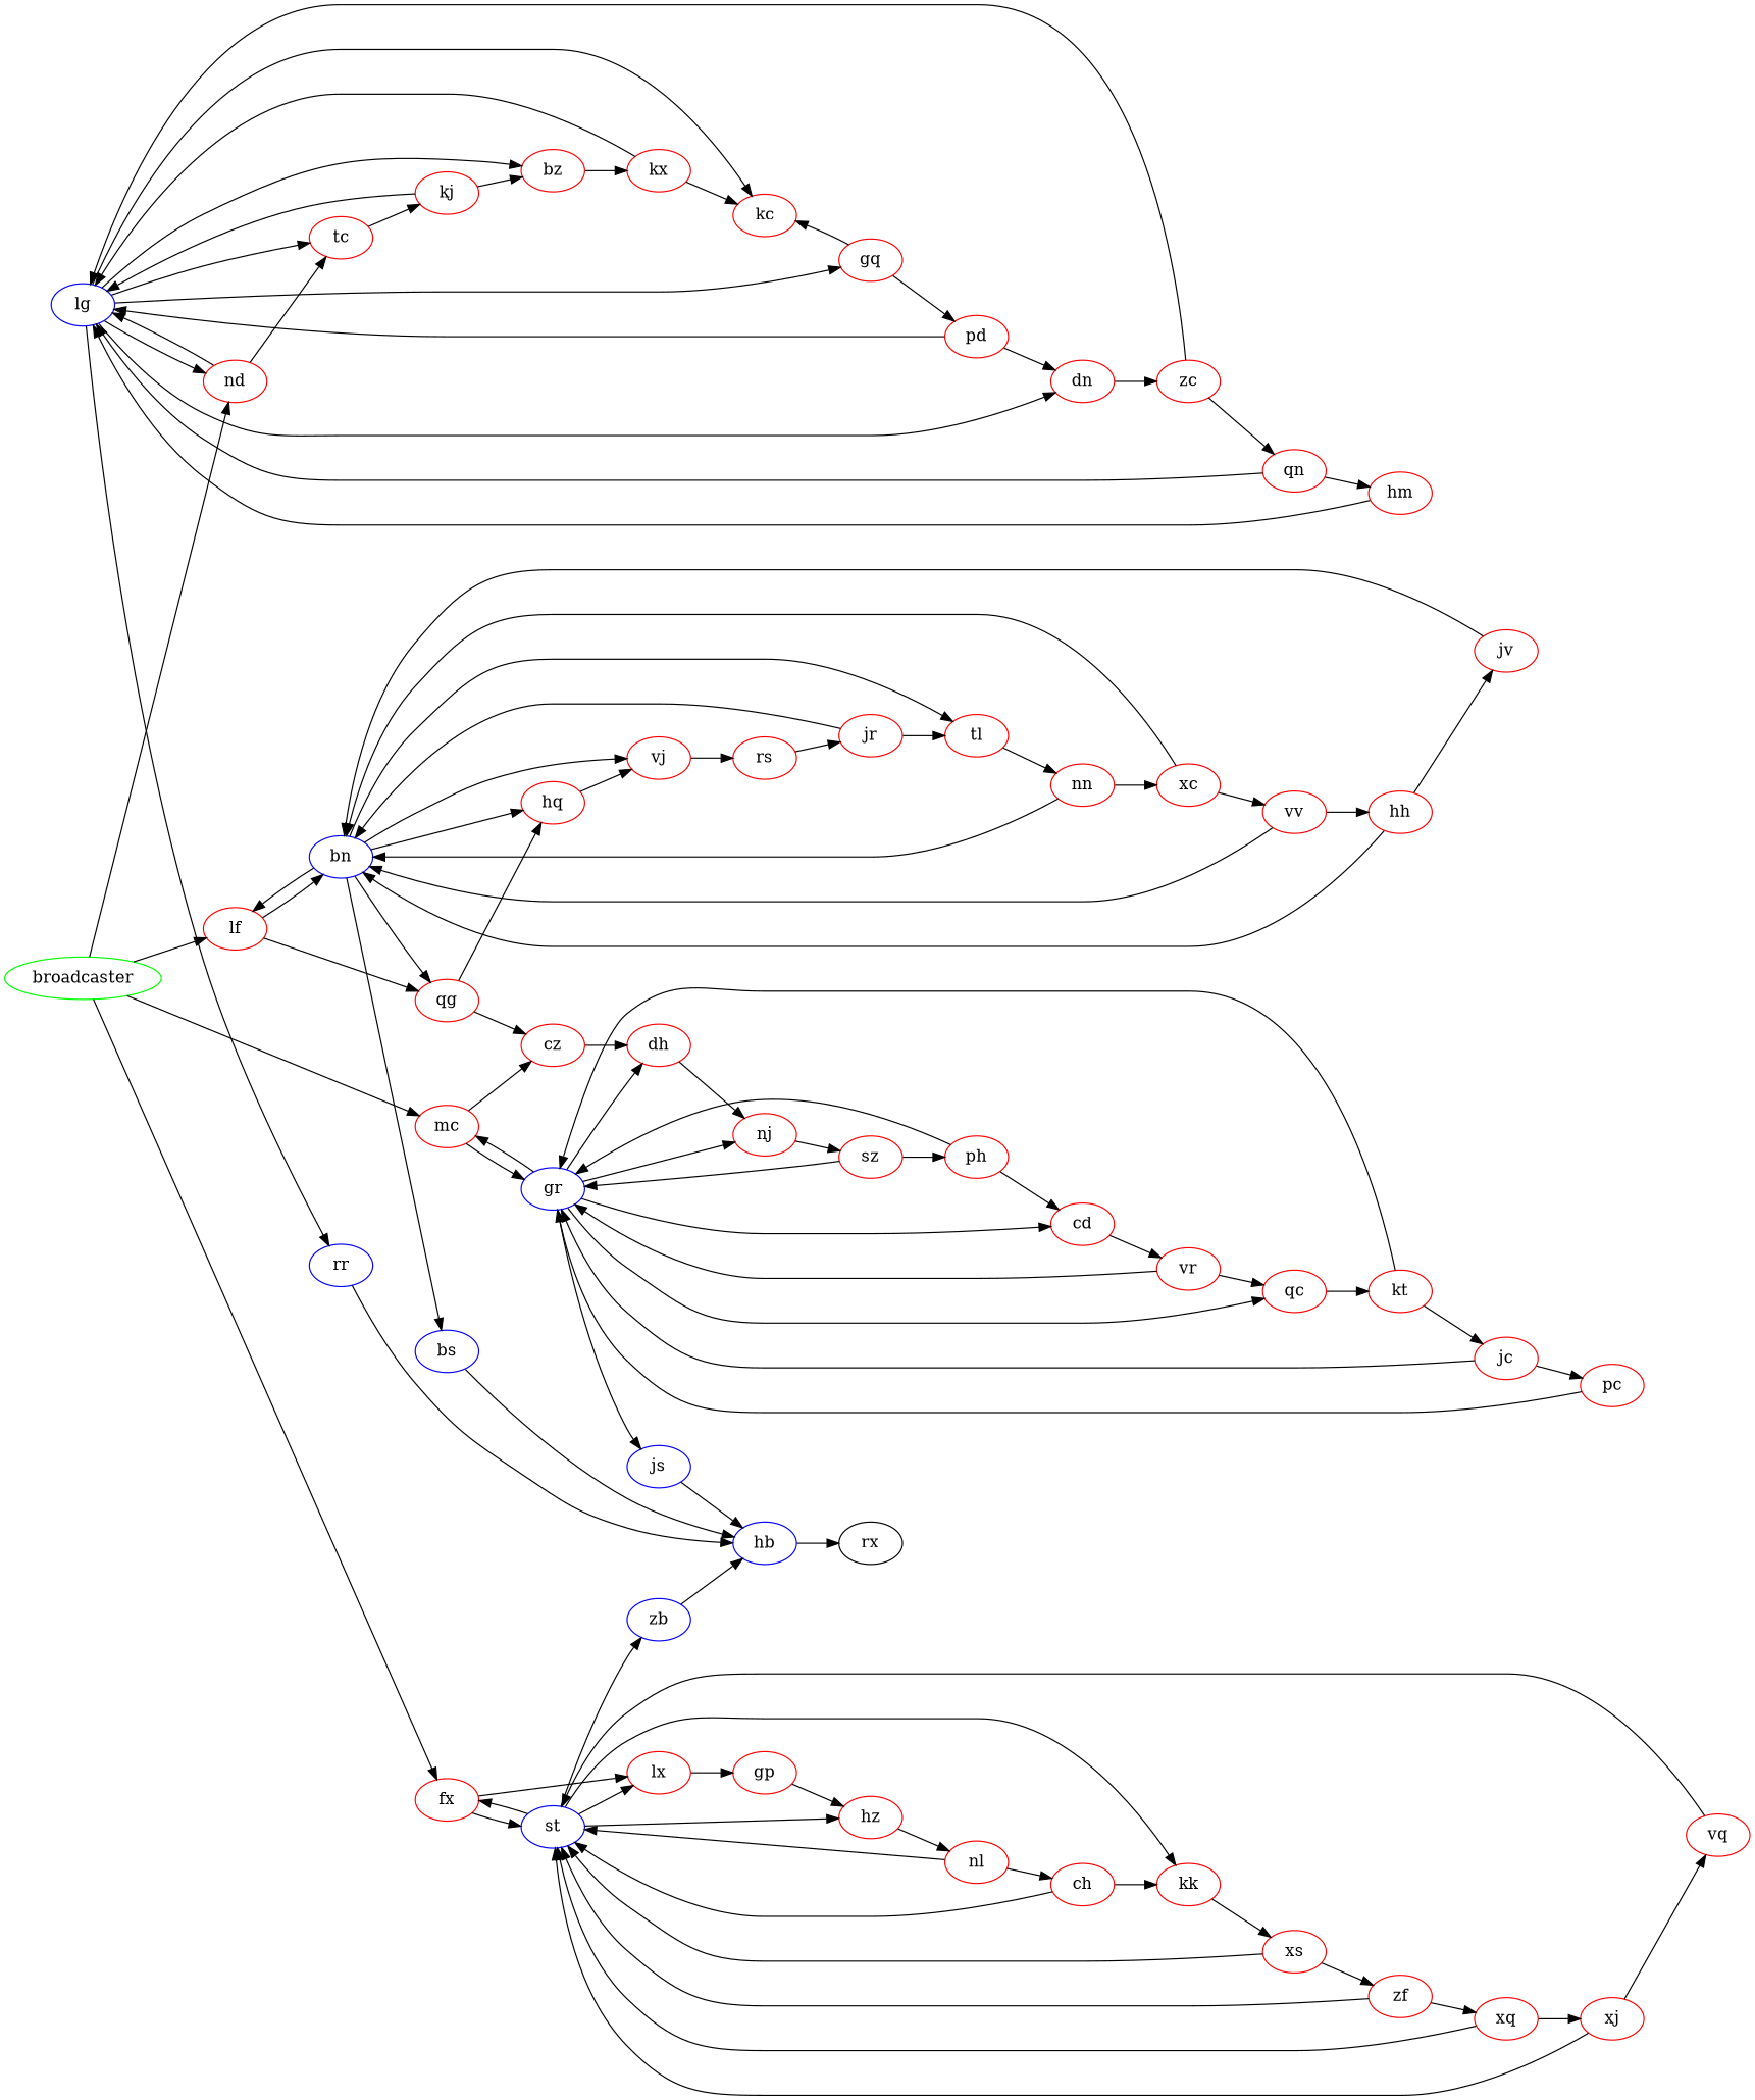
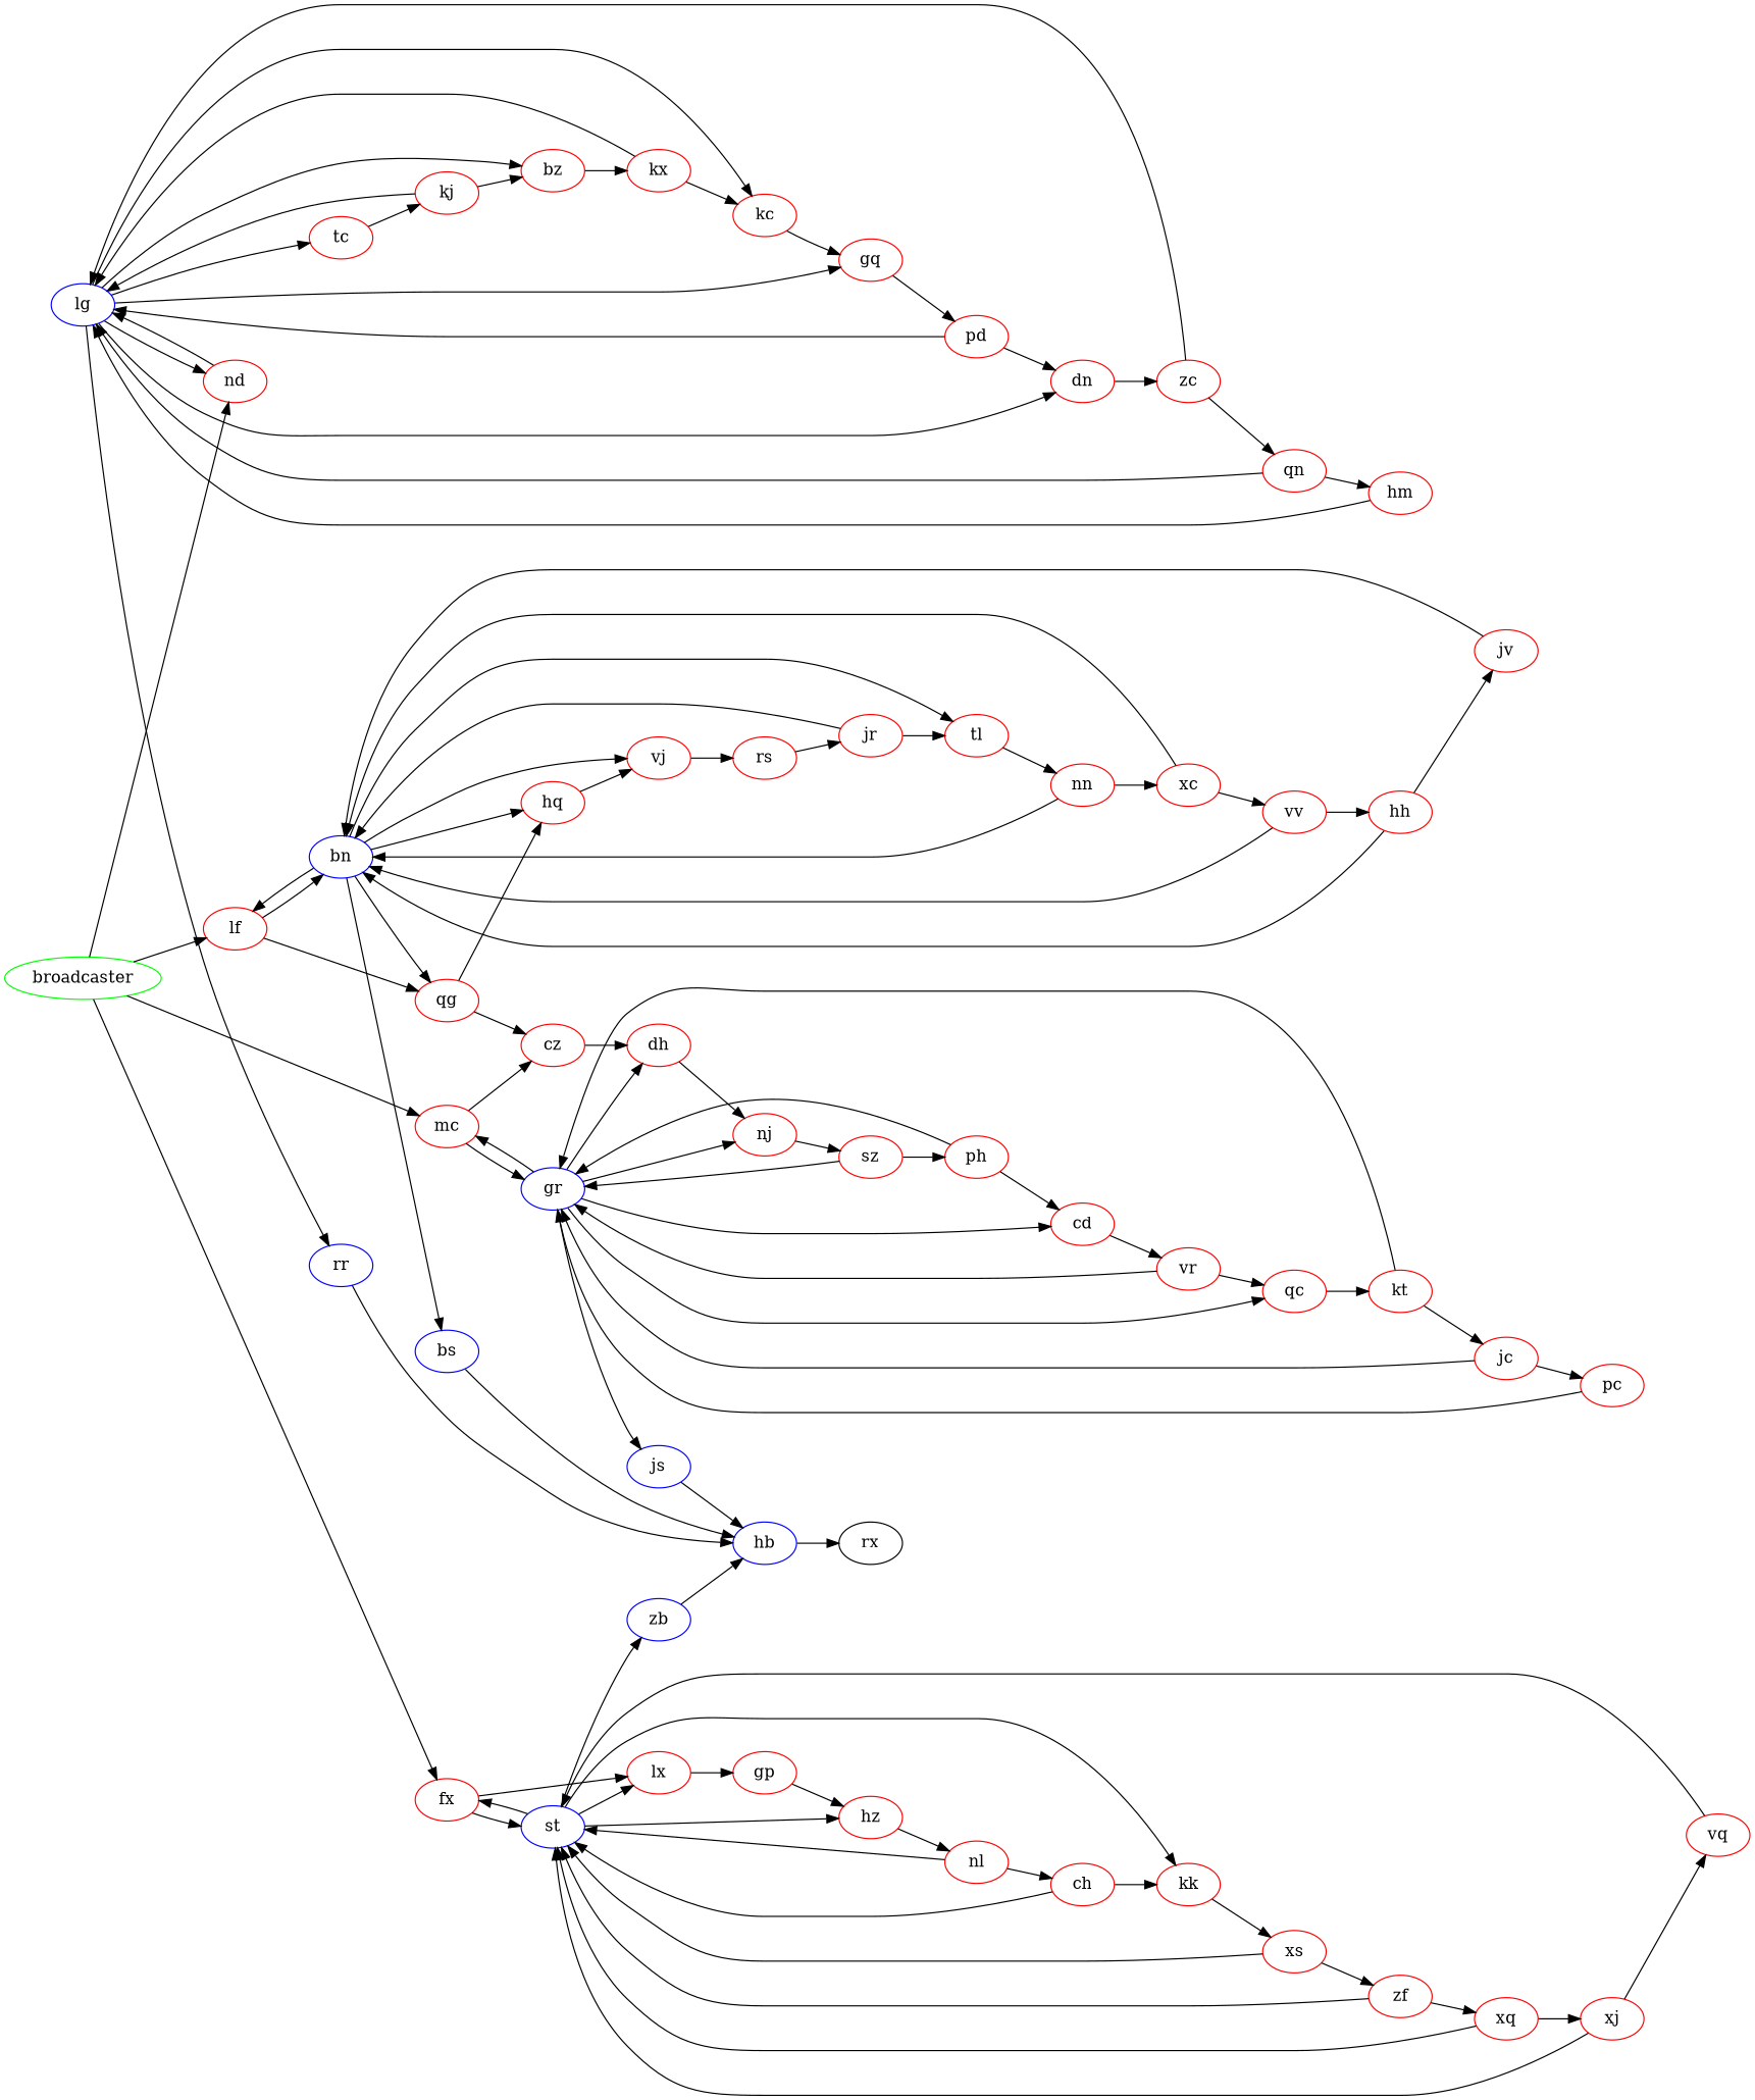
  digraph {
    rankdir=LR
    node [color=red]
    lg [color=blue]
    hm
    dn
    nd
    tc
    gq
    bz
    kc
    rr [color=blue]
    ph
    cd
    gr [color=blue]
    vr
    js [color=blue]
    mc
    qc
    nj
    dh
    st [color=blue]
    xs
    zf
    fx
    lx
    kk
    hz
    zb [color=blue]
    xq
    xc
    vv
    bn [color=blue]
    hh
    tl
    lf
    qg
    hq
    vj
    bs [color=blue]
    gp
    zc
    qn
    kj
    pd
    pc
    nn
    xj
    vq
    nl
    hb [color=blue]
    rx [color=""]
    sz
    kx
    jv
    cz
    broadcaster [color=green]
    kt
    jr
    ch
    jc
    rs
    lg -> dn
    lg -> nd
    lg -> tc
    lg -> gq
    lg -> bz
    lg -> kc
    lg -> rr
    hm -> lg
    dn -> zc
    nd -> lg
-   nd -> tc
    tc -> kj
    gq -> pd
    bz -> kx
-   gq -> kc
+   kc -> gq
    rr -> hb
    ph -> cd
    ph -> gr
    cd -> vr
    gr -> cd
    gr -> js
    gr -> mc
    gr -> qc
    gr -> nj
    gr -> dh
    vr -> gr
    vr -> qc
    js -> hb
    mc -> gr
    mc -> cz
    qc -> kt
    nj -> sz
    dh -> nj
    st -> fx
    st -> lx
    st -> kk
    st -> hz
    st -> zb
    xs -> st
    xs -> zf
    zf -> st
    zf -> xq
    fx -> st
    fx -> lx
    lx -> gp
    kk -> xs
    hz -> nl
    zb -> hb
    xq -> st
    xq -> xj
    xc -> vv
    xc -> bn
    vv -> bn
    vv -> hh
    bn -> tl
    bn -> lf
    bn -> qg
    bn -> hq
    bn -> vj
    bn -> bs
    hh -> bn
    hh -> jv
    tl -> nn
    lf -> bn
    lf -> qg
    qg -> hq
    qg -> cz
    hq -> vj
    vj -> rs
    bs -> hb
    gp -> hz
    zc -> lg
    zc -> qn
    qn -> lg
    qn -> hm
    kj -> lg
    kj -> bz
    pd -> lg
    pd -> dn
    pc -> gr
    nn -> xc
    nn -> bn
    xj -> st
    xj -> vq
    vq -> st
    nl -> st
    nl -> ch
    hb -> rx
    sz -> ph
    sz -> gr
    kx -> lg
    kx -> kc
    jv -> bn
    cz -> dh
    broadcaster -> nd
    broadcaster -> mc
    broadcaster -> fx
    broadcaster -> lf
    kt -> gr
    kt -> jc
    jr -> bn
    jr -> tl
    ch -> st
    ch -> kk
    jc -> gr
    jc -> pc
    rs -> jr
  }
